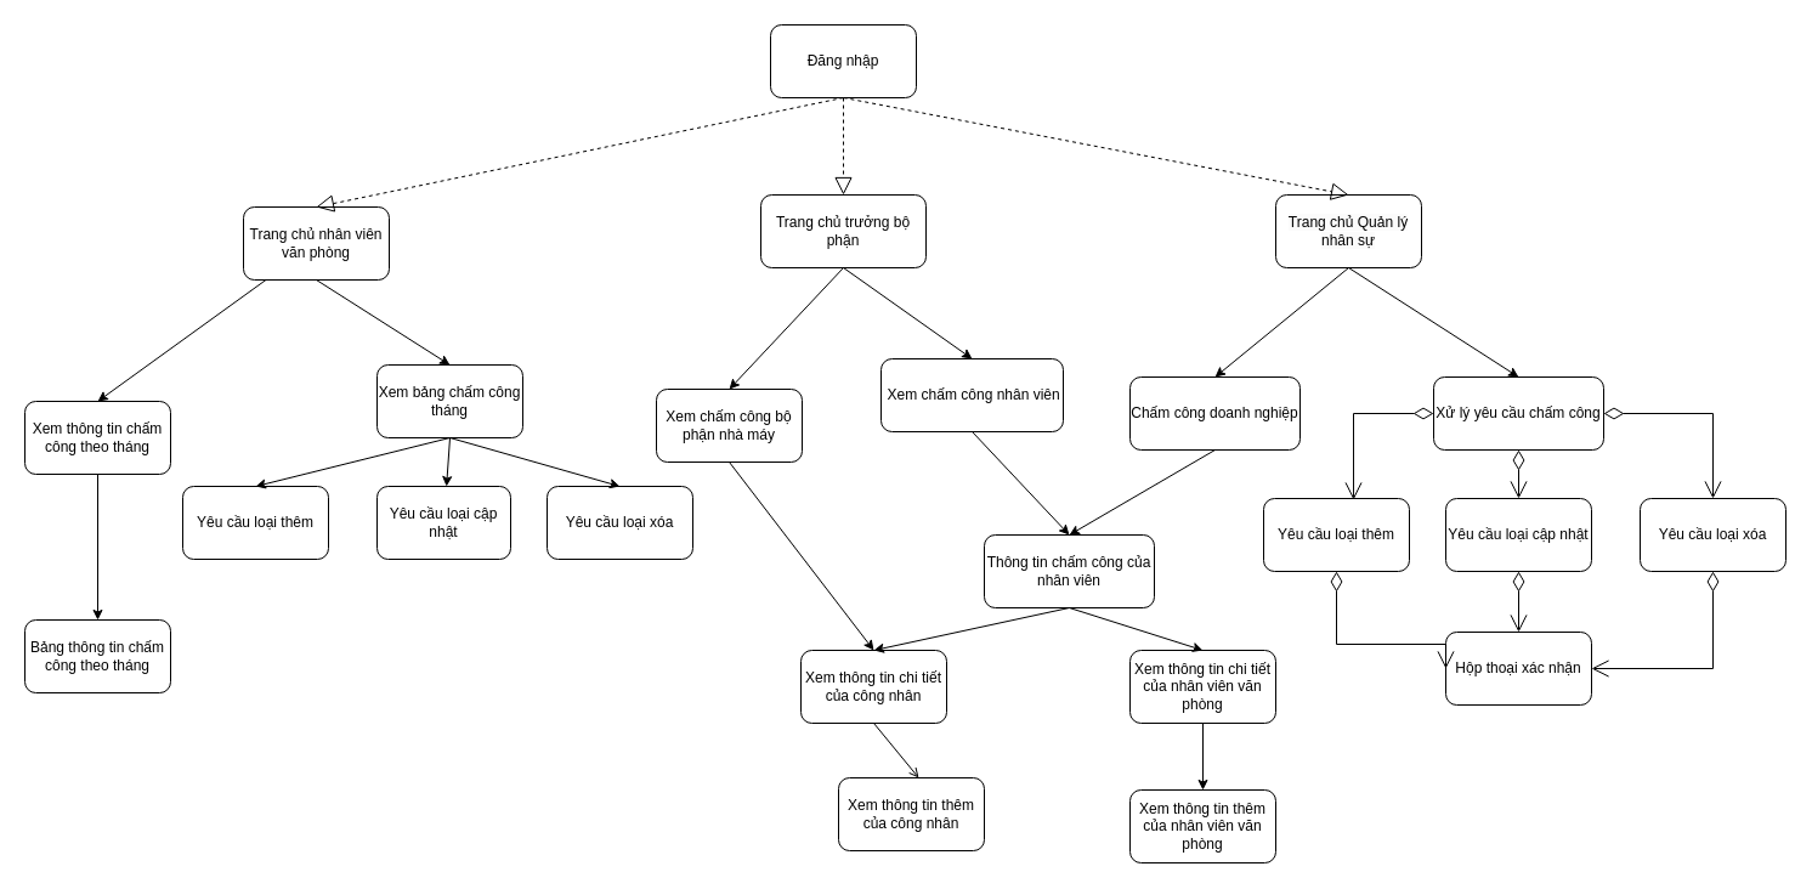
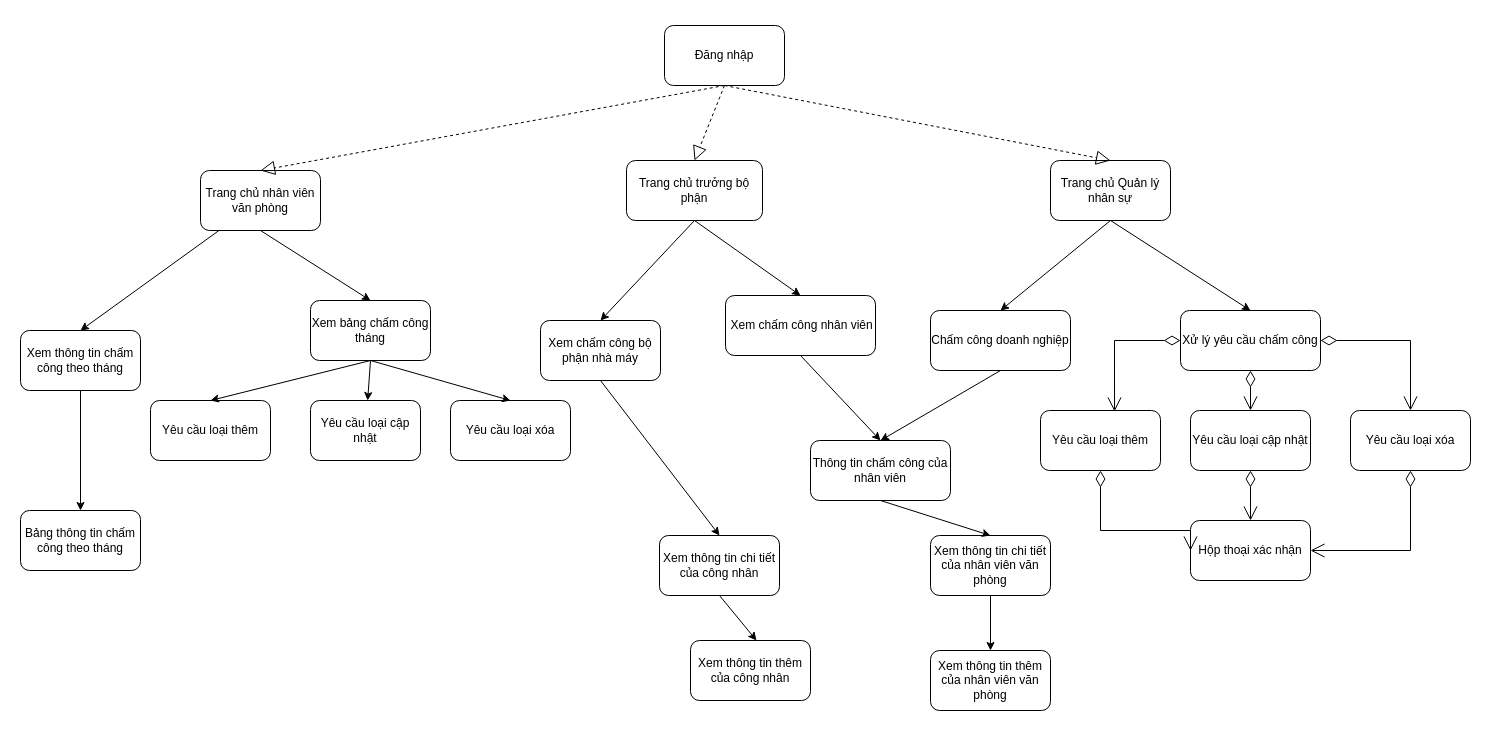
  <mxCell id="0" />
  <mxCell id="1" parent="0" />
  <mxCell id="2" value="Trang chủ trưởng bộ phận" style="rounded=1;whiteSpace=wrap;html=1;" vertex="1" parent="1"><mxGeometry x="626" y="160" width="136" height="60" as="geometry" /></mxCell>
  <mxCell id="3" value="&lt;span style=&quot;color: rgb(0, 0, 0); font-family: Helvetica; font-size: 12px; font-style: normal; font-variant-ligatures: normal; font-variant-caps: normal; font-weight: 400; letter-spacing: normal; orphans: 2; text-indent: 0px; text-transform: none; widows: 2; word-spacing: 0px; -webkit-text-stroke-width: 0px; background-color: rgb(251, 251, 251); text-decoration-thickness: initial; text-decoration-style: initial; text-decoration-color: initial; float: none; display: inline !important;&quot;&gt;Trang chủ Quản lý nhân sự&lt;/span&gt;" style="rounded=1;whiteSpace=wrap;html=1;align=center;" vertex="1" parent="1"><mxGeometry x="1050" y="160" width="120" height="60" as="geometry" /></mxCell>
- <mxCell id="4" value="Đăng nhập" style="rounded=1;whiteSpace=wrap;html=1;" vertex="1" parent="1"><mxGeometry x="634" y="20" width="120" height="60" as="geometry" /></mxCell>
+ <mxCell id="4" value="Đăng nhập" style="rounded=1;whiteSpace=wrap;html=1;" vertex="1" parent="1"><mxGeometry x="664" y="25" width="120" height="60" as="geometry" /></mxCell>
  <mxCell id="5" value="Trang chủ nhân viên văn phòng" style="rounded=1;whiteSpace=wrap;html=1;" vertex="1" parent="1"><mxGeometry x="200" y="170" width="120" height="60" as="geometry" /></mxCell>
  <mxCell id="6" value="Xử lý yêu cầu chấm công" style="rounded=1;whiteSpace=wrap;html=1;" vertex="1" parent="1"><mxGeometry x="1180" y="310" width="140" height="60" as="geometry" /></mxCell>
  <mxCell id="7" value="Chấm công doanh nghiệp" style="rounded=1;whiteSpace=wrap;html=1;" vertex="1" parent="1"><mxGeometry x="930" y="310" width="140" height="60" as="geometry" /></mxCell>
  <mxCell id="8" value="" style="endArrow=classic;html=1;rounded=0;entryX=0.5;entryY=0;entryDx=0;entryDy=0;exitX=0.5;exitY=1;exitDx=0;exitDy=0;" edge="1" parent="1" source="3" target="7"><mxGeometry width="50" height="50" relative="1" as="geometry"><mxPoint x="1060" y="250" as="sourcePoint" /><mxPoint x="1110" y="200" as="targetPoint" /></mxGeometry></mxCell>
  <mxCell id="9" value="Thông tin chấm công của nhân viên" style="rounded=1;whiteSpace=wrap;html=1;" vertex="1" parent="1"><mxGeometry x="810" y="440" width="140" height="60" as="geometry" /></mxCell>
  <mxCell id="10" value="&amp;nbsp;Xem chấm công nhân viên" style="rounded=1;whiteSpace=wrap;html=1;" vertex="1" parent="1"><mxGeometry x="725" y="295" width="150" height="60" as="geometry" /></mxCell>
  <mxCell id="11" value="" style="endArrow=classic;html=1;rounded=0;entryX=0.5;entryY=0;entryDx=0;entryDy=0;exitX=0.5;exitY=1;exitDx=0;exitDy=0;" edge="1" parent="1" source="10" target="9"><mxGeometry width="50" height="50" relative="1" as="geometry"><mxPoint x="790" y="380" as="sourcePoint" /><mxPoint x="840" y="330" as="targetPoint" /></mxGeometry></mxCell>
  <mxCell id="12" value="" style="endArrow=classic;html=1;rounded=0;exitX=0.5;exitY=1;exitDx=0;exitDy=0;entryX=0.5;entryY=0;entryDx=0;entryDy=0;" edge="1" parent="1" source="7" target="9"><mxGeometry width="50" height="50" relative="1" as="geometry"><mxPoint x="900" y="490" as="sourcePoint" /><mxPoint x="950" y="440" as="targetPoint" /></mxGeometry></mxCell>
  <mxCell id="13" value="" style="endArrow=classic;html=1;rounded=0;exitX=0.5;exitY=1;exitDx=0;exitDy=0;entryX=0.5;entryY=0;entryDx=0;entryDy=0;" edge="1" parent="1" source="2" target="10"><mxGeometry width="50" height="50" relative="1" as="geometry"><mxPoint x="730" y="260" as="sourcePoint" /><mxPoint x="780" y="210" as="targetPoint" /></mxGeometry></mxCell>
  <mxCell id="14" value="Xem thông tin chi tiết&lt;br&gt;của công nhân" style="rounded=1;whiteSpace=wrap;html=1;" vertex="1" parent="1"><mxGeometry x="659" y="535" width="120" height="60" as="geometry" /></mxCell>
  <mxCell id="15" value="Xem thông tin chi tiết của nhân viên văn phòng" style="rounded=1;whiteSpace=wrap;html=1;" vertex="1" parent="1"><mxGeometry x="930" y="535" width="120" height="60" as="geometry" /></mxCell>
  <mxCell id="16" value="Xem thông tin thêm của công nhân" style="rounded=1;whiteSpace=wrap;html=1;" vertex="1" parent="1"><mxGeometry x="690" y="640" width="120" height="60" as="geometry" /></mxCell>
  <mxCell id="17" value="Xem thông tin thêm của nhân viên văn phòng" style="rounded=1;whiteSpace=wrap;html=1;" vertex="1" parent="1"><mxGeometry x="930" y="650" width="120" height="60" as="geometry" /></mxCell>
- <mxCell id="18" value="" style="endArrow=classic;html=1;rounded=0;exitX=0.5;exitY=1;exitDx=0;exitDy=0;entryX=0.5;entryY=0;entryDx=0;entryDy=0;" edge="1" parent="1" source="9" target="14"><mxGeometry width="50" height="50" relative="1" as="geometry"><mxPoint x="860" y="560" as="sourcePoint" /><mxPoint x="910" y="510" as="targetPoint" /></mxGeometry></mxCell>
  <mxCell id="19" value="" style="endArrow=classic;html=1;rounded=0;exitX=0.5;exitY=1;exitDx=0;exitDy=0;entryX=0.5;entryY=0;entryDx=0;entryDy=0;" edge="1" parent="1" source="9" target="15"><mxGeometry width="50" height="50" relative="1" as="geometry"><mxPoint x="1030" y="580" as="sourcePoint" /><mxPoint x="1080" y="530" as="targetPoint" /></mxGeometry></mxCell>
- <mxCell id="20" value="" style="endArrow=open;html=1;rounded=0;exitX=0.5;exitY=1;exitDx=0;exitDy=0;entryX=0.55;entryY=0;entryDx=0;entryDy=0;entryPerimeter=0;" edge="1" parent="1" source="14" target="16"><mxGeometry width="50" height="50" relative="1" as="geometry"><mxPoint x="760" y="660" as="sourcePoint" /><mxPoint x="810" y="610" as="targetPoint" /></mxGeometry></mxCell>
+ <mxCell id="20" value="" style="endArrow=classic;html=1;rounded=0;exitX=0.5;exitY=1;exitDx=0;exitDy=0;entryX=0.55;entryY=0;entryDx=0;entryDy=0;entryPerimeter=0;" edge="1" parent="1" source="14" target="16"><mxGeometry width="50" height="50" relative="1" as="geometry"><mxPoint x="760" y="660" as="sourcePoint" /><mxPoint x="810" y="610" as="targetPoint" /></mxGeometry></mxCell>
  <mxCell id="21" value="" style="endArrow=classic;html=1;rounded=0;exitX=0.5;exitY=1;exitDx=0;exitDy=0;entryX=0.5;entryY=0;entryDx=0;entryDy=0;" edge="1" parent="1" source="15" target="17"><mxGeometry width="50" height="50" relative="1" as="geometry"><mxPoint x="1020" y="650" as="sourcePoint" /><mxPoint x="1070" y="600" as="targetPoint" /></mxGeometry></mxCell>
  <mxCell id="22" value="Yêu cầu loại thêm" style="rounded=1;whiteSpace=wrap;html=1;" vertex="1" parent="1"><mxGeometry x="1040" y="410" width="120" height="60" as="geometry" /></mxCell>
  <mxCell id="23" value="Yêu cầu loại cập nhật" style="rounded=1;whiteSpace=wrap;html=1;" vertex="1" parent="1"><mxGeometry x="1190" y="410" width="120" height="60" as="geometry" /></mxCell>
  <mxCell id="24" value="Yêu cầu loại xóa" style="rounded=1;whiteSpace=wrap;html=1;" vertex="1" parent="1"><mxGeometry x="1350" y="410" width="120" height="60" as="geometry" /></mxCell>
  <mxCell id="25" value="Xem bảng chấm công tháng&lt;br&gt;" style="rounded=1;whiteSpace=wrap;html=1;" vertex="1" parent="1"><mxGeometry x="310" y="300" width="120" height="60" as="geometry" /></mxCell>
  <mxCell id="26" value="Xem thông tin chấm công theo tháng" style="rounded=1;whiteSpace=wrap;html=1;" vertex="1" parent="1"><mxGeometry x="20" y="330" width="120" height="60" as="geometry" /></mxCell>
  <mxCell id="27" value="Yêu cầu loại cập nhật" style="rounded=1;whiteSpace=wrap;html=1;" vertex="1" parent="1"><mxGeometry x="310" y="400" width="110" height="60" as="geometry" /></mxCell>
  <mxCell id="28" value="Yêu cầu loại xóa" style="rounded=1;whiteSpace=wrap;html=1;" vertex="1" parent="1"><mxGeometry x="450" y="400" width="120" height="60" as="geometry" /></mxCell>
  <mxCell id="29" value="" style="endArrow=classic;html=1;rounded=0;exitX=0.5;exitY=1;exitDx=0;exitDy=0;" edge="1" parent="1" source="25" target="27"><mxGeometry width="50" height="50" relative="1" as="geometry"><mxPoint x="420" y="530" as="sourcePoint" /><mxPoint x="470" y="480" as="targetPoint" /></mxGeometry></mxCell>
  <mxCell id="30" value="" style="endArrow=classic;html=1;rounded=0;entryX=0.5;entryY=0;entryDx=0;entryDy=0;exitX=0.5;exitY=1;exitDx=0;exitDy=0;" edge="1" parent="1" source="25" target="28"><mxGeometry width="50" height="50" relative="1" as="geometry"><mxPoint x="420" y="530" as="sourcePoint" /><mxPoint x="470" y="480" as="targetPoint" /></mxGeometry></mxCell>
  <mxCell id="31" value="" style="endArrow=classic;html=1;rounded=0;exitX=0.5;exitY=1;exitDx=0;exitDy=0;entryX=0.5;entryY=0;entryDx=0;entryDy=0;" edge="1" parent="1" source="5" target="25"><mxGeometry width="50" height="50" relative="1" as="geometry"><mxPoint x="420" y="530" as="sourcePoint" /><mxPoint x="470" y="480" as="targetPoint" /></mxGeometry></mxCell>
  <mxCell id="32" value="Yêu cầu loại thêm" style="rounded=1;whiteSpace=wrap;html=1;" vertex="1" parent="1"><mxGeometry x="150" y="400" width="120" height="60" as="geometry" /></mxCell>
  <mxCell id="33" value="Xem chấm công bộ phận nhà máy" style="rounded=1;whiteSpace=wrap;html=1;" vertex="1" parent="1"><mxGeometry x="540" y="320" width="120" height="60" as="geometry" /></mxCell>
  <mxCell id="34" value="Bảng thông tin chấm công theo tháng" style="rounded=1;whiteSpace=wrap;html=1;" vertex="1" parent="1"><mxGeometry x="20" y="510" width="120" height="60" as="geometry" /></mxCell>
  <mxCell id="35" value="" style="endArrow=classic;html=1;rounded=0;exitX=0.5;exitY=1;exitDx=0;exitDy=0;entryX=0.5;entryY=0;entryDx=0;entryDy=0;" edge="1" parent="1" source="2" target="33"><mxGeometry width="50" height="50" relative="1" as="geometry"><mxPoint x="680" y="370" as="sourcePoint" /><mxPoint x="730" y="320" as="targetPoint" /></mxGeometry></mxCell>
  <mxCell id="36" value="" style="endArrow=classic;html=1;rounded=0;entryX=0.5;entryY=0;entryDx=0;entryDy=0;" edge="1" parent="1" target="32"><mxGeometry width="50" height="50" relative="1" as="geometry"><mxPoint x="370" y="360" as="sourcePoint" /><mxPoint x="377" y="410" as="targetPoint" /></mxGeometry></mxCell>
  <mxCell id="37" value="" style="endArrow=classic;html=1;rounded=0;exitX=0.5;exitY=1;exitDx=0;exitDy=0;entryX=0.5;entryY=0;entryDx=0;entryDy=0;" edge="1" parent="1" source="33" target="14"><mxGeometry width="50" height="50" relative="1" as="geometry"><mxPoint x="580" y="430" as="sourcePoint" /><mxPoint x="630" y="380" as="targetPoint" /></mxGeometry></mxCell>
  <mxCell id="38" value="" style="endArrow=classic;html=1;rounded=0;" edge="1" parent="1" source="26" target="34"><mxGeometry width="50" height="50" relative="1" as="geometry"><mxPoint x="310" y="585" as="sourcePoint" /><mxPoint x="360" y="535" as="targetPoint" /></mxGeometry></mxCell>
  <mxCell id="39" value="" style="endArrow=classic;html=1;rounded=0;entryX=0.5;entryY=0;entryDx=0;entryDy=0;" edge="1" parent="1" source="5" target="26"><mxGeometry width="50" height="50" relative="1" as="geometry"><mxPoint x="450" y="300" as="sourcePoint" /><mxPoint x="500" y="250" as="targetPoint" /></mxGeometry></mxCell>
  <mxCell id="40" value="" style="endArrow=block;dashed=1;endFill=0;endSize=12;html=1;rounded=0;exitX=0.5;exitY=1;exitDx=0;exitDy=0;entryX=0.5;entryY=0;entryDx=0;entryDy=0;" edge="1" parent="1" source="4" target="2"><mxGeometry width="160" relative="1" as="geometry"><mxPoint x="630" y="130" as="sourcePoint" /><mxPoint x="790" y="130" as="targetPoint" /></mxGeometry></mxCell>
  <mxCell id="41" value="" style="endArrow=block;dashed=1;endFill=0;endSize=12;html=1;rounded=0;exitX=0.5;exitY=1;exitDx=0;exitDy=0;entryX=0.5;entryY=0;entryDx=0;entryDy=0;" edge="1" parent="1" source="4" target="3"><mxGeometry width="160" relative="1" as="geometry"><mxPoint x="704" y="90" as="sourcePoint" /><mxPoint x="704" y="170" as="targetPoint" /></mxGeometry></mxCell>
  <mxCell id="42" value="" style="endArrow=block;dashed=1;endFill=0;endSize=12;html=1;rounded=0;exitX=0.5;exitY=1;exitDx=0;exitDy=0;entryX=0.5;entryY=0;entryDx=0;entryDy=0;" edge="1" parent="1" source="4" target="5"><mxGeometry width="160" relative="1" as="geometry"><mxPoint x="714" y="100" as="sourcePoint" /><mxPoint x="714" y="180" as="targetPoint" /></mxGeometry></mxCell>
  <mxCell id="43" value="" style="endArrow=open;html=1;endSize=12;startArrow=diamondThin;startSize=14;startFill=0;edgeStyle=orthogonalEdgeStyle;rounded=0;exitX=0;exitY=0.5;exitDx=0;exitDy=0;entryX=0.617;entryY=0.017;entryDx=0;entryDy=0;entryPerimeter=0;" edge="1" parent="1" source="6" target="22"><mxGeometry relative="1" as="geometry"><mxPoint x="1190" y="539.5" as="sourcePoint" /><mxPoint x="1350" y="539.5" as="targetPoint" /></mxGeometry></mxCell>
  <mxCell id="44" value="" style="endArrow=open;html=1;endSize=12;startArrow=diamondThin;startSize=14;startFill=0;edgeStyle=orthogonalEdgeStyle;rounded=0;exitX=0.5;exitY=1;exitDx=0;exitDy=0;entryX=0.5;entryY=0;entryDx=0;entryDy=0;" edge="1" parent="1" source="6" target="23"><mxGeometry relative="1" as="geometry"><mxPoint x="1190" y="350" as="sourcePoint" /><mxPoint x="1124" y="421" as="targetPoint" /></mxGeometry></mxCell>
  <mxCell id="45" value="" style="endArrow=open;html=1;endSize=12;startArrow=diamondThin;startSize=14;startFill=0;edgeStyle=orthogonalEdgeStyle;rounded=0;exitX=1;exitY=0.5;exitDx=0;exitDy=0;entryX=0.5;entryY=0;entryDx=0;entryDy=0;" edge="1" parent="1" source="6" target="24"><mxGeometry relative="1" as="geometry"><mxPoint x="1200" y="360" as="sourcePoint" /><mxPoint x="1134" y="431" as="targetPoint" /></mxGeometry></mxCell>
  <mxCell id="46" value="Hộp thoại xác nhận" style="rounded=1;whiteSpace=wrap;html=1;" vertex="1" parent="1"><mxGeometry x="1190" y="520" width="120" height="60" as="geometry" /></mxCell>
  <mxCell id="47" value="" style="endArrow=classic;html=1;rounded=0;exitX=0.5;exitY=1;exitDx=0;exitDy=0;entryX=0.5;entryY=0;entryDx=0;entryDy=0;" edge="1" parent="1" source="3" target="6"><mxGeometry width="50" height="50" relative="1" as="geometry"><mxPoint x="1230" y="260" as="sourcePoint" /><mxPoint x="1280" y="210" as="targetPoint" /></mxGeometry></mxCell>
  <mxCell id="48" value="" style="endArrow=open;html=1;endSize=12;startArrow=diamondThin;startSize=14;startFill=0;edgeStyle=orthogonalEdgeStyle;rounded=0;exitX=0.5;exitY=1;exitDx=0;exitDy=0;entryX=1;entryY=0.5;entryDx=0;entryDy=0;" edge="1" parent="1" source="24" target="46"><mxGeometry relative="1" as="geometry"><mxPoint x="1426" y="499" as="sourcePoint" /><mxPoint x="1360" y="570" as="targetPoint" /></mxGeometry></mxCell>
  <mxCell id="49" value="" style="endArrow=open;html=1;endSize=12;startArrow=diamondThin;startSize=14;startFill=0;edgeStyle=orthogonalEdgeStyle;rounded=0;exitX=0.5;exitY=1;exitDx=0;exitDy=0;entryX=0.5;entryY=0;entryDx=0;entryDy=0;" edge="1" parent="1" source="23" target="46"><mxGeometry relative="1" as="geometry"><mxPoint x="1290" y="640" as="sourcePoint" /><mxPoint x="1190" y="720" as="targetPoint" /></mxGeometry></mxCell>
  <mxCell id="50" value="" style="endArrow=open;html=1;endSize=12;startArrow=diamondThin;startSize=14;startFill=0;edgeStyle=orthogonalEdgeStyle;rounded=0;exitX=0.5;exitY=1;exitDx=0;exitDy=0;entryX=0;entryY=0.5;entryDx=0;entryDy=0;" edge="1" parent="1" source="22" target="46"><mxGeometry relative="1" as="geometry"><mxPoint x="1260" y="480" as="sourcePoint" /><mxPoint x="1260" y="530" as="targetPoint" /><Array as="points"><mxPoint x="1100" y="530" /><mxPoint x="1190" y="530" /></Array></mxGeometry></mxCell>
